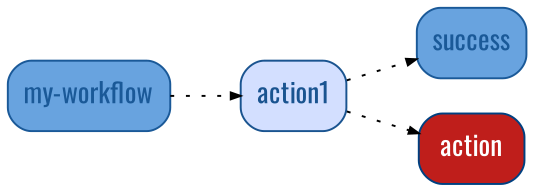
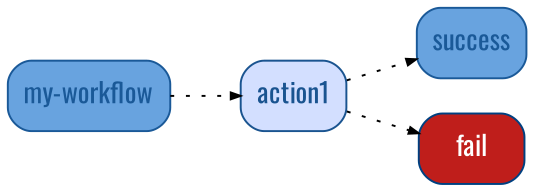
  digraph {
    rankdir=LR
    fontname=Oswald
    node [color="#1A5998" fillcolor="#68A3DF" fontcolor="#1A5998" shape=box style="rounded,filled" fontname=Oswald]
    edge [arrowsize=0.5 style=dotted fontname=Oswald]
    n1 [label="my-workflow"]
    n2 [color="#1A5490" fillcolor="#D3DFFF" fontcolor="#1A5490" label=action1]
    n3 [label=success]
-   n4 [color="#004080" fillcolor="#BF1E1B" fontcolor="#FFFFFF" label=action]
+   n4 [color="#004080" fillcolor="#BF1E1B" fontcolor="#FFFFFF" label=fail]
    n1 -> n2
    n2 -> n3
    n2 -> n4
  }
